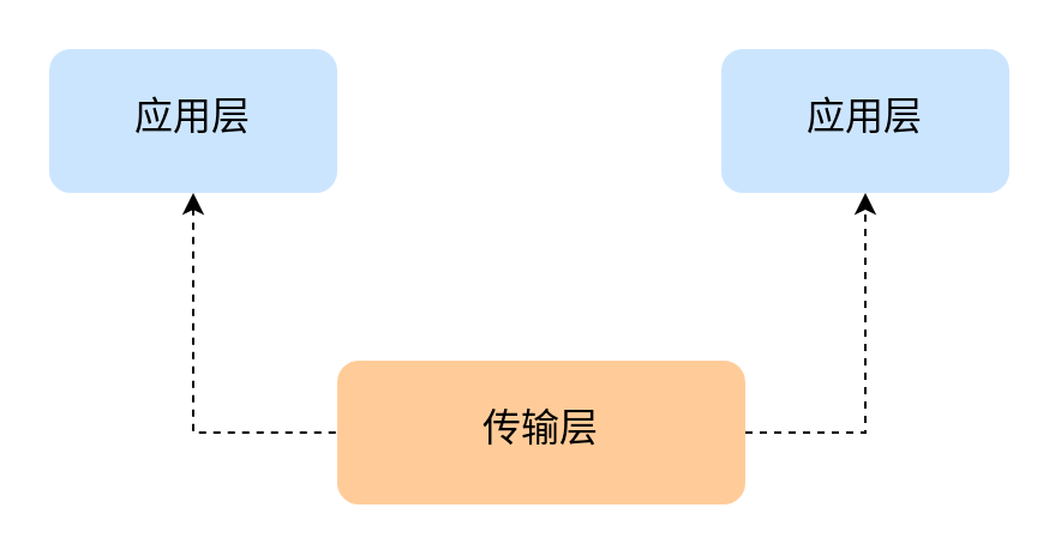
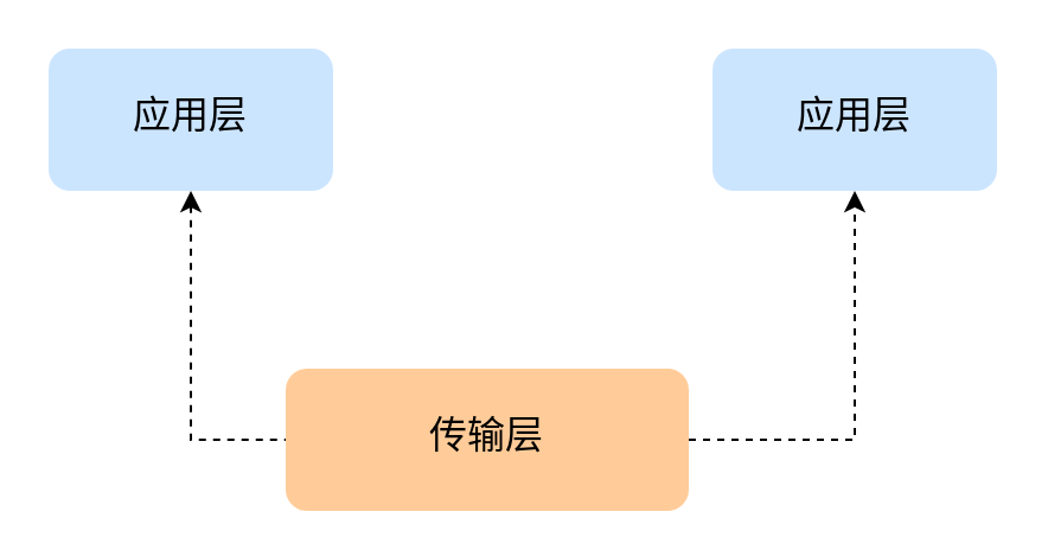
  <mxCell id="0" />
  <mxCell id="1" parent="0" />
  <mxCell id="2" style="edgeStyle=orthogonalEdgeStyle;rounded=0;orthogonalLoop=1;jettySize=auto;html=1;entryX=0;entryY=0.5;entryDx=0;entryDy=0;fontFamily=Courier New;fontSize=16;dashed=1;startArrow=classic;startFill=1;endArrow=none;endFill=0;" edge="1" parent="1" source="3" target="6"><mxGeometry relative="1" as="geometry" /></mxCell>
  <mxCell id="3" value="应用层" style="rounded=1;whiteSpace=wrap;html=1;fontSize=16;fontFamily=Courier New;fillColor=#cce5ff;strokeColor=none;" vertex="1" parent="1"><mxGeometry x="20" y="20" width="120" height="60" as="geometry" /></mxCell>
  <mxCell id="4" value="应用层" style="rounded=1;whiteSpace=wrap;html=1;fontSize=16;fontFamily=Courier New;fillColor=#cce5ff;strokeColor=none;" vertex="1" parent="1"><mxGeometry x="300" y="20" width="120" height="60" as="geometry" /></mxCell>
  <mxCell id="5" style="edgeStyle=orthogonalEdgeStyle;rounded=0;orthogonalLoop=1;jettySize=auto;html=1;entryX=0.5;entryY=1;entryDx=0;entryDy=0;fontFamily=Courier New;fontSize=16;exitX=1;exitY=0.5;exitDx=0;exitDy=0;dashed=1;" edge="1" parent="1" source="6" target="4"><mxGeometry relative="1" as="geometry" /></mxCell>
- <mxCell id="6" value="传输层" style="rounded=1;whiteSpace=wrap;html=1;fontFamily=Courier New;fontSize=16;fillColor=#ffcc99;strokeColor=none;" vertex="1" parent="1"><mxGeometry x="140" y="150" width="170" height="60" as="geometry" /></mxCell>
+ <mxCell id="6" value="传输层" style="rounded=1;whiteSpace=wrap;html=1;fontFamily=Courier New;fontSize=16;fillColor=#ffcc99;strokeColor=none;" vertex="1" parent="1"><mxGeometry x="120" y="155" width="170" height="60" as="geometry" /></mxCell>
